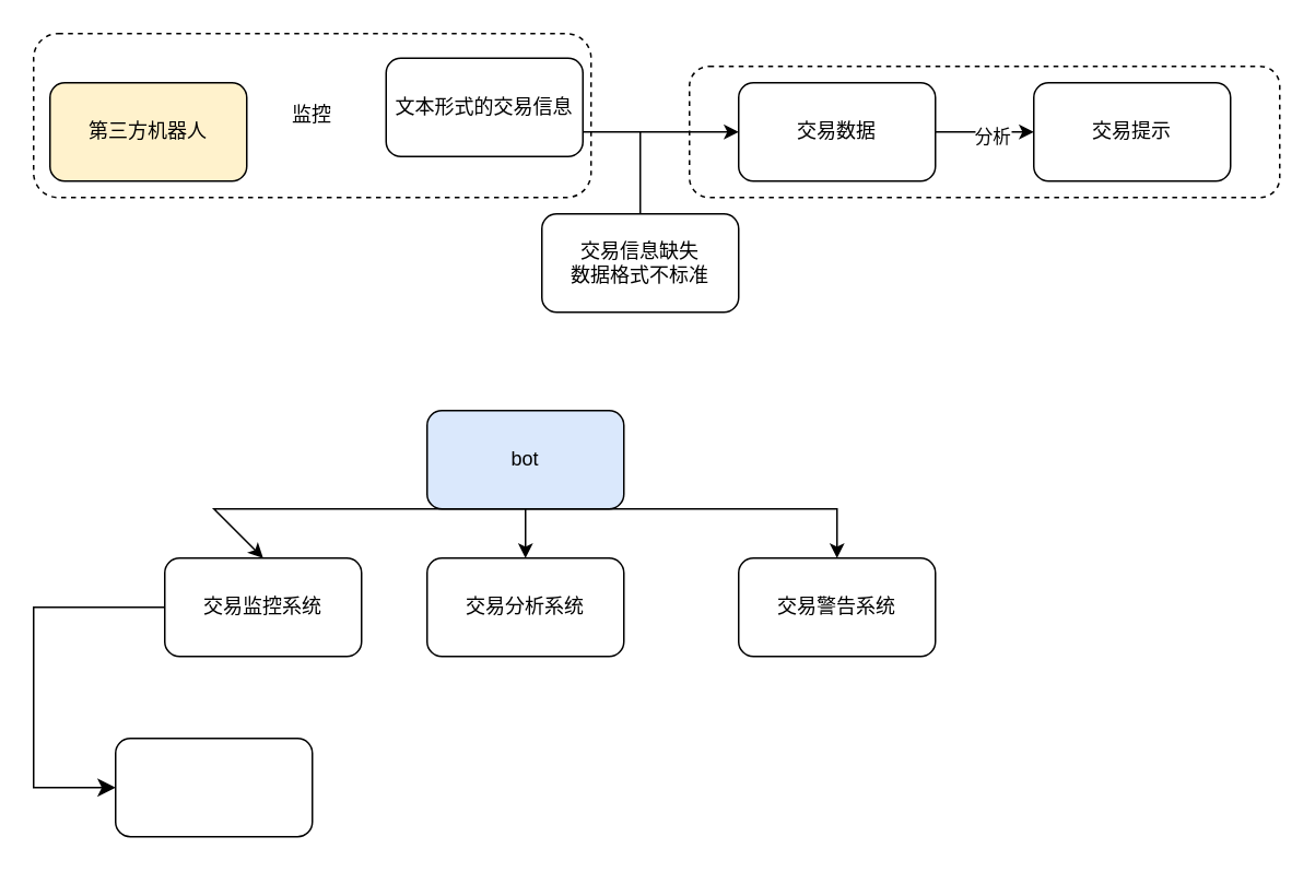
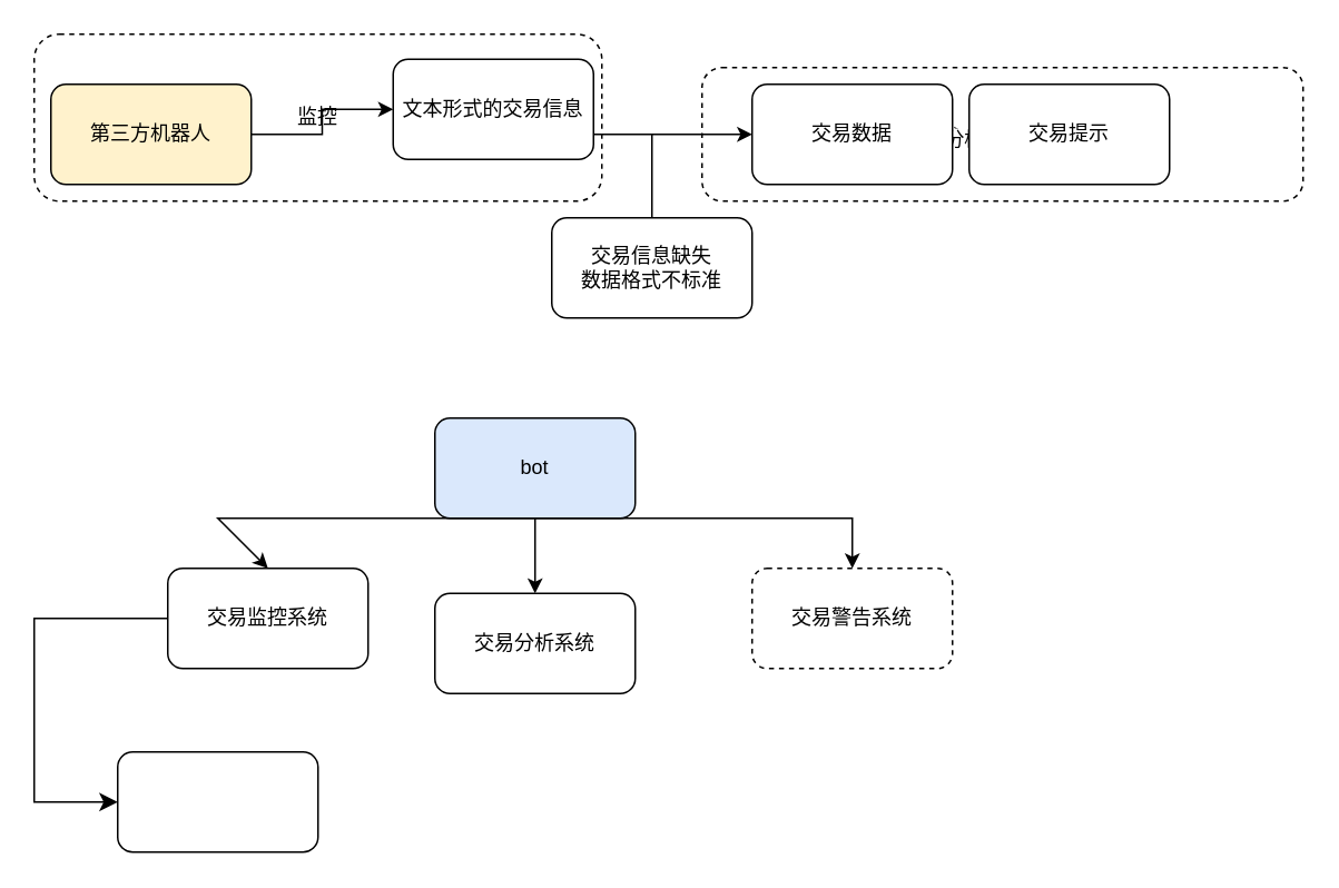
  <mxCell id="0" />
  <mxCell id="1" parent="0" />
+ <mxCell id="2" style="edgeStyle=orthogonalEdgeStyle;rounded=0;orthogonalLoop=1;jettySize=auto;html=1;exitX=1;exitY=0.5;exitDx=0;exitDy=0;" parent="1" source="3" target="5" edge="1"><mxGeometry relative="1" as="geometry" /></mxCell>
  <mxCell id="3" value="第三方机器人" style="rounded=1;whiteSpace=wrap;html=1;fillColor=#fff2cc;" parent="1" vertex="1"><mxGeometry x="30" y="50" width="120" height="60" as="geometry" /></mxCell>
  <mxCell id="4" style="edgeStyle=orthogonalEdgeStyle;rounded=0;orthogonalLoop=1;jettySize=auto;html=1;exitX=1;exitY=0.5;exitDx=0;exitDy=0;" parent="1" source="5" target="8" edge="1"><mxGeometry relative="1" as="geometry"><Array as="points"><mxPoint x="390" y="80" /><mxPoint x="390" y="80" /></Array></mxGeometry></mxCell>
  <mxCell id="5" value="文本形式的交易信息" style="rounded=1;whiteSpace=wrap;html=1;" parent="1" vertex="1"><mxGeometry x="235" y="35" width="120" height="60" as="geometry" /></mxCell>
  <mxCell id="6" style="edgeStyle=orthogonalEdgeStyle;rounded=0;orthogonalLoop=1;jettySize=auto;html=1;exitX=1;exitY=0.5;exitDx=0;exitDy=0;entryX=0;entryY=0.5;entryDx=0;entryDy=0;" parent="1" source="8" target="9" edge="1"><mxGeometry relative="1" as="geometry" /></mxCell>
  <mxCell id="7" value="分析" style="edgeLabel;html=1;align=center;verticalAlign=middle;resizable=0;points=[];" parent="6" vertex="1" connectable="0"><mxGeometry x="0.12" y="-2" relative="1" as="geometry"><mxPoint as="offset" /></mxGeometry></mxCell>
  <mxCell id="8" value="交易数据" style="rounded=1;whiteSpace=wrap;html=1;" parent="1" vertex="1"><mxGeometry x="450" y="50" width="120" height="60" as="geometry" /></mxCell>
- <mxCell id="9" value="交易提示" style="rounded=1;whiteSpace=wrap;html=1;" parent="1" vertex="1"><mxGeometry x="630" y="50" width="120" height="60" as="geometry" /></mxCell>
+ <mxCell id="9" value="交易提示" style="rounded=1;whiteSpace=wrap;html=1;" parent="1" vertex="1"><mxGeometry x="580" y="50" width="120" height="60" as="geometry" /></mxCell>
  <mxCell id="10" value="" style="endArrow=classic;html=1;rounded=0;" parent="1" edge="1"><mxGeometry width="50" height="50" relative="1" as="geometry"><mxPoint x="390" y="80" as="sourcePoint" /><mxPoint x="390" y="180" as="targetPoint" /></mxGeometry></mxCell>
  <mxCell id="11" value="交易信息缺失&lt;br&gt;数据格式不标准" style="rounded=1;whiteSpace=wrap;html=1;" parent="1" vertex="1"><mxGeometry x="330" y="130" width="120" height="60" as="geometry" /></mxCell>
  <mxCell id="12" value="" style="rounded=1;whiteSpace=wrap;html=1;dashed=1;fillColor=none;" parent="1" vertex="1"><mxGeometry x="420" y="40" width="360" height="80" as="geometry" /></mxCell>
  <mxCell id="13" value="监控" style="rounded=1;whiteSpace=wrap;html=1;fillColor=none;dashed=1;" parent="1" vertex="1"><mxGeometry x="20" y="20" width="340" height="100" as="geometry" /></mxCell>
  <mxCell id="14" value="交易监控系统" style="rounded=1;whiteSpace=wrap;html=1;" parent="1" vertex="1"><mxGeometry x="100" y="340" width="120" height="60" as="geometry" /></mxCell>
- <mxCell id="15" value="交易分析系统" style="rounded=1;whiteSpace=wrap;html=1;" parent="1" vertex="1"><mxGeometry x="260" y="340" width="120" height="60" as="geometry" /></mxCell>
- <mxCell id="16" value="交易警告系统" style="rounded=1;whiteSpace=wrap;html=1;" parent="1" vertex="1"><mxGeometry x="450" y="340" width="120" height="60" as="geometry" /></mxCell>
+ <mxCell id="15" value="交易分析系统" style="rounded=1;whiteSpace=wrap;html=1;" parent="1" vertex="1"><mxGeometry x="260" y="355" width="120" height="60" as="geometry" /></mxCell>
+ <mxCell id="16" value="交易警告系统" style="rounded=1;whiteSpace=wrap;html=1;dashed=1;" parent="1" vertex="1"><mxGeometry x="450" y="340" width="120" height="60" as="geometry" /></mxCell>
  <mxCell id="17" value="" style="rounded=1;whiteSpace=wrap;html=1;" parent="1" vertex="1"><mxGeometry x="70" y="450" width="120" height="60" as="geometry" /></mxCell>
  <mxCell id="18" value="" style="edgeStyle=elbowEdgeStyle;elbow=vertical;endArrow=classic;html=1;curved=0;rounded=0;endSize=8;startSize=8;exitX=0;exitY=0.5;exitDx=0;exitDy=0;entryX=0;entryY=0.5;entryDx=0;entryDy=0;" parent="1" source="14" target="17" edge="1"><mxGeometry width="50" height="50" relative="1" as="geometry"><mxPoint x="-10" y="450" as="sourcePoint" /><mxPoint x="40" y="400" as="targetPoint" /><Array as="points"><mxPoint x="20" y="440" /></Array></mxGeometry></mxCell>
  <mxCell id="19" value="bot" style="rounded=1;whiteSpace=wrap;html=1;fillColor=#dae8fc;" parent="1" vertex="1"><mxGeometry x="260" y="250" width="120" height="60" as="geometry" /></mxCell>
  <mxCell id="20" value="" style="endArrow=classic;html=1;rounded=0;exitX=0.5;exitY=1;exitDx=0;exitDy=0;entryX=0.5;entryY=0;entryDx=0;entryDy=0;" parent="1" source="19" target="14" edge="1"><mxGeometry width="50" height="50" relative="1" as="geometry"><mxPoint x="350" y="410" as="sourcePoint" /><mxPoint x="400" y="360" as="targetPoint" /><Array as="points"><mxPoint x="130" y="310" /></Array></mxGeometry></mxCell>
  <mxCell id="21" value="" style="endArrow=classic;html=1;rounded=0;entryX=0.5;entryY=0;entryDx=0;entryDy=0;" parent="1" target="15" edge="1"><mxGeometry width="50" height="50" relative="1" as="geometry"><mxPoint x="320" y="310" as="sourcePoint" /><mxPoint x="140" y="350" as="targetPoint" /><Array as="points" /></mxGeometry></mxCell>
  <mxCell id="22" value="" style="endArrow=classic;html=1;rounded=0;entryX=0.5;entryY=0;entryDx=0;entryDy=0;" parent="1" target="16" edge="1"><mxGeometry width="50" height="50" relative="1" as="geometry"><mxPoint x="320" y="310" as="sourcePoint" /><mxPoint x="330" y="350" as="targetPoint" /><Array as="points"><mxPoint x="510" y="310" /></Array></mxGeometry></mxCell>
